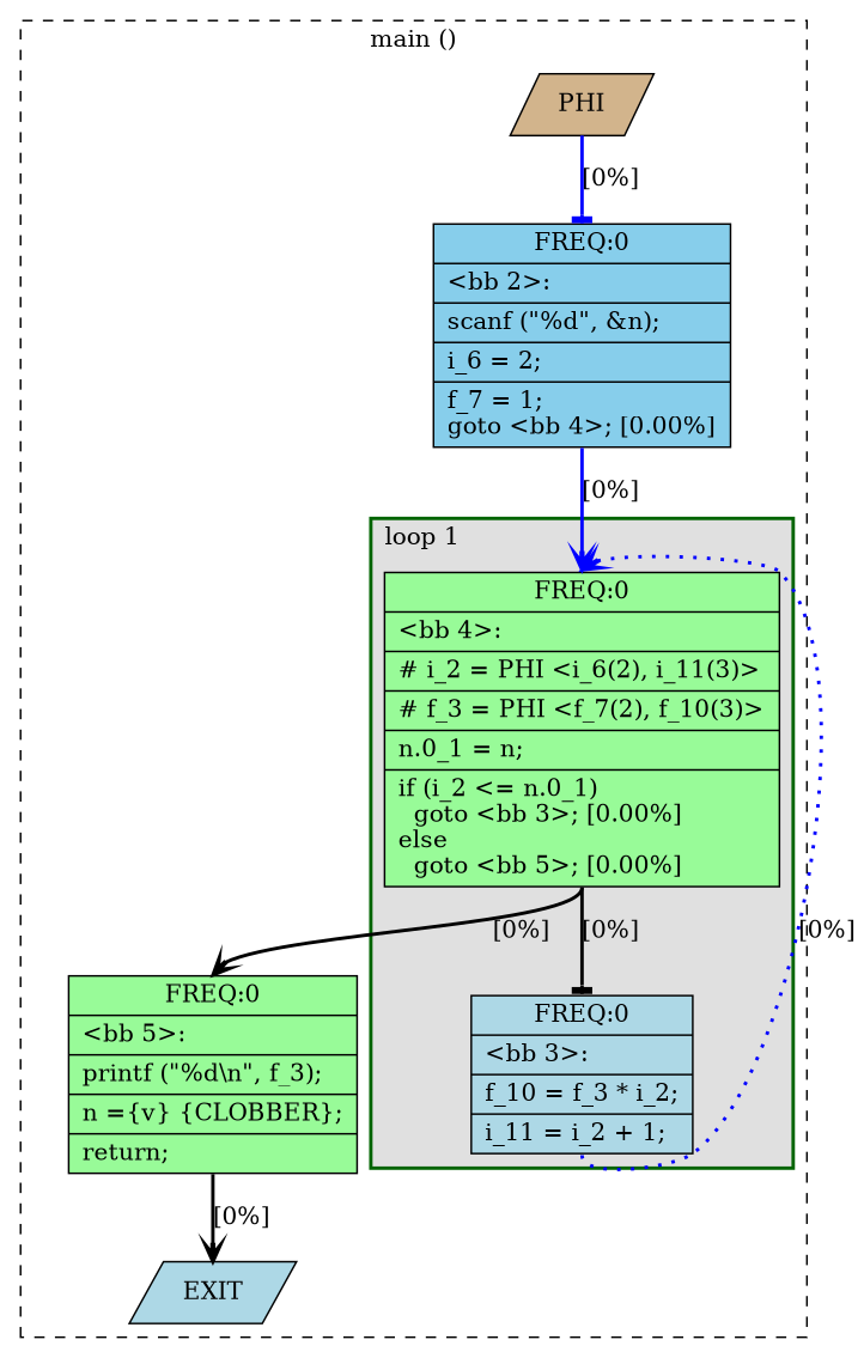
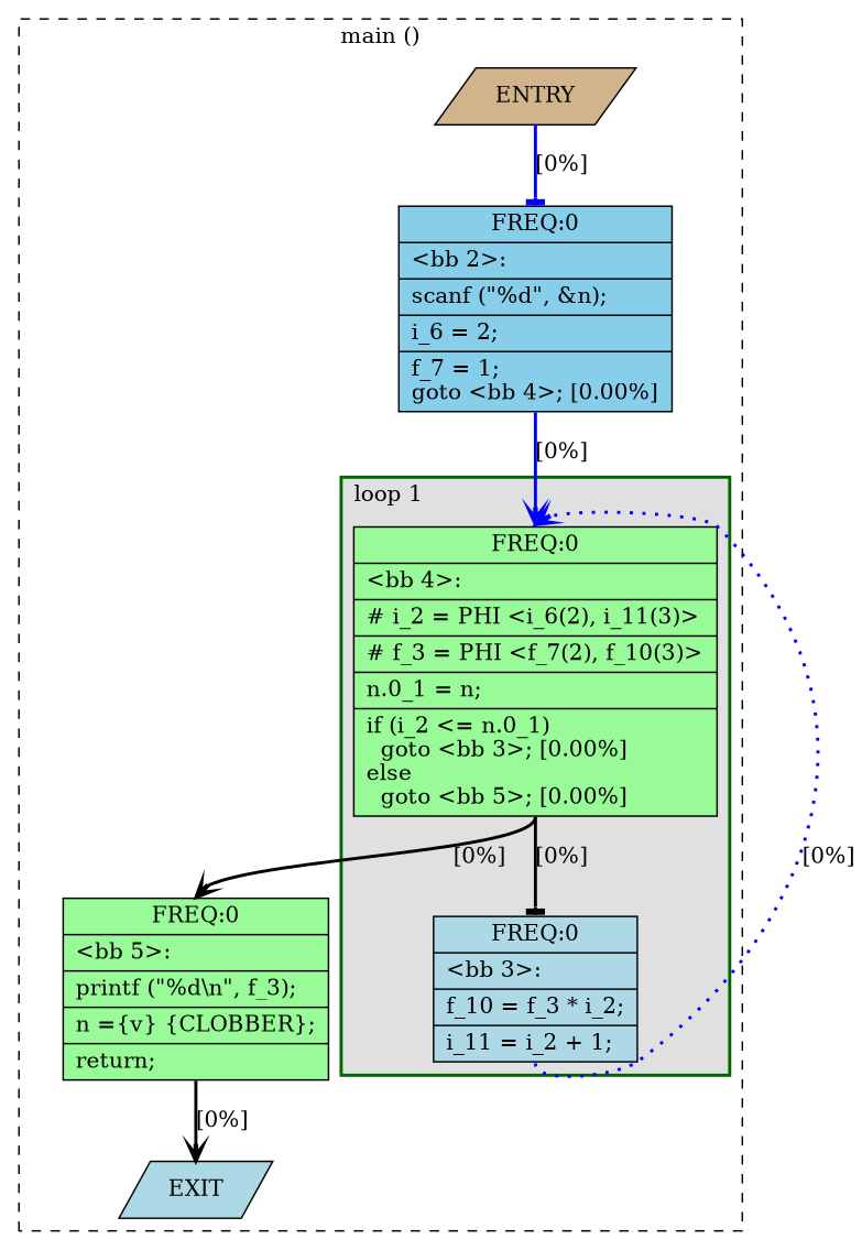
  digraph {
    fontname="DejaVu Serif"
    node [fillcolor=palegreen shape=record style=filled fontname="DejaVu Serif"]
    edge [color=black constraint=true headport=n style="solid,bold" tailport=s weight=10 arrowhead=vee fontname="DejaVu Serif"]
    n1 [label="{ FREQ:0 |\<bb\ 4\>:\l|#\ i_2\ =\ PHI\ \<i_6(2),\ i_11(3)\>\l|#\ f_3\ =\ PHI\ \<f_7(2),\ f_10(3)\>\l|n.0_1\ =\ n;\l|if\ (i_2\ \<=\ n.0_1)\l\ \ goto\ \<bb\ 3\>;\ [0.00%]\lelse\l\ \ goto\ \<bb\ 5\>;\ [0.00%]\l}"]
    n2 [fillcolor=lightblue label="{ FREQ:0 |\<bb\ 3\>:\l|f_10\ =\ f_3\ *\ i_2;\l|i_11\ =\ i_2\ +\ 1;\l}"]
    n3 [label="{ FREQ:0 |\<bb\ 5\>:\l|printf\ (\"%d\\n\",\ f_3);\l|n\ =\{v\}\ \{CLOBBER\};\l|return;\l}"]
-   n4 [fillcolor=tan label=PHI shape=parallelogram]
+   n4 [fillcolor=tan label=ENTRY shape=parallelogram]
    n5 [fillcolor=lightblue label=EXIT shape=parallelogram]
    n6 [fillcolor=skyblue label="{ FREQ:0 |\<bb\ 2\>:\l|scanf\ (\"%d\",\ &n);\l|i_6\ =\ 2;\l|f_7\ =\ 1;\lgoto\ \<bb\ 4\>;\ [0.00%]\l}"]
    subgraph cluster_1 {
      color=black
      label="main ()"
      style=dashed
      n3
      n4
      n5
      n6
      subgraph cluster_2 {
        color=darkgreen
        fillcolor=grey88
        label="loop 1"
        labeljust=l
        penwidth=2
        style=filled
        n1
        n2
      }
    }
    n1 -> n2 [label="[0%]" arrowhead=tee]
    n1 -> n3 [label="[0%]"]
    n2 -> n1 [color=blue constraint=false label="[0%]" style="dotted,bold"]
    n3 -> n5 [label="[0%]"]
    n4 -> n5 [style=invis color="" weight="" arrowhead=""]
    n4 -> n6 [color=blue label="[0%]" weight=100 arrowhead=tee]
    n6 -> n1 [color=blue label="[0%]" weight=100]
  }
